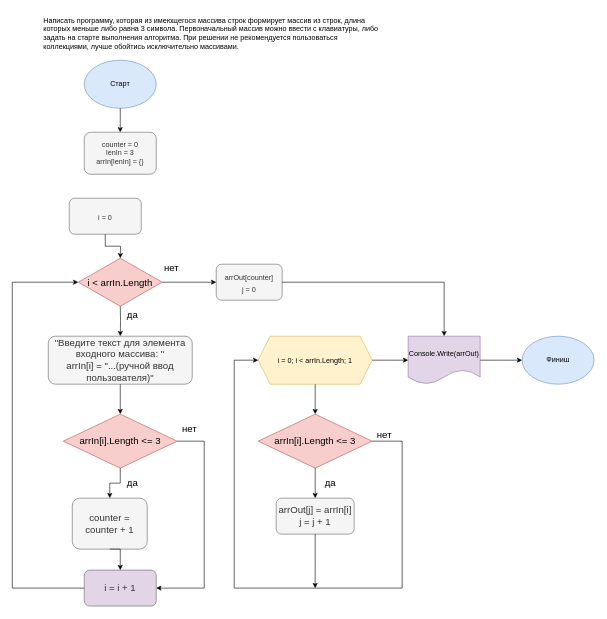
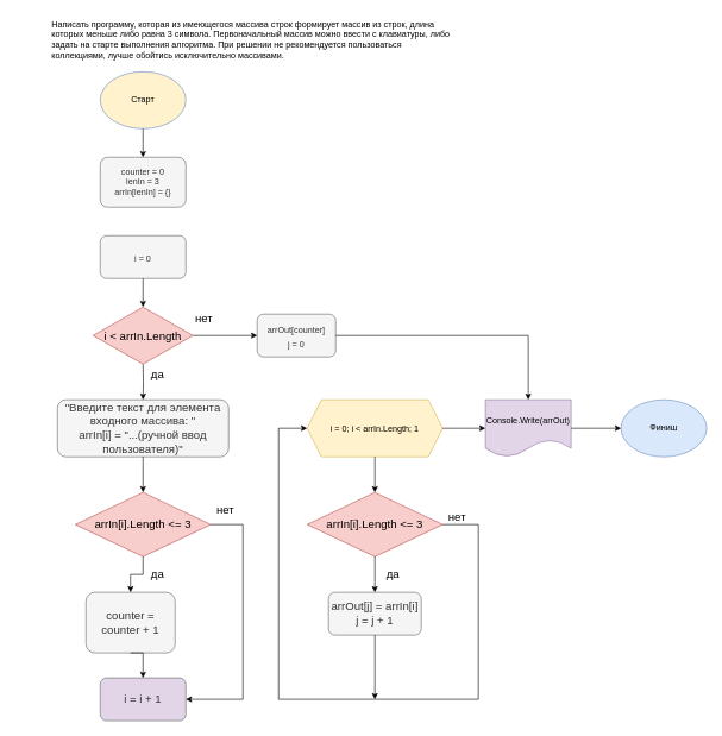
  <mxCell id="0" />
  <mxCell id="1" parent="0" />
  <mxCell id="2" value="Написать программу, которая из имеющегося массива строк формирует массив из строк, длина которых меньше либо равна 3 символа. Первоначальный массив можно ввести с клавиатуры, либо задать на старте выполнения алгоритма. При решении не рекомендуется пользоваться коллекциями, лучше обойтись исключительно массивами." style="text;whiteSpace=wrap;html=1;" vertex="1" parent="1"><mxGeometry x="70" y="20" width="570" height="100" as="geometry" /></mxCell>
- <mxCell id="3" value="Старт" style="ellipse;whiteSpace=wrap;html=1;fillColor=#dae8fc;strokeColor=#6c8ebf;" vertex="1" parent="1"><mxGeometry x="140" y="100" width="120" height="80" as="geometry" /></mxCell>
+ <mxCell id="3" value="Старт" style="ellipse;whiteSpace=wrap;html=1;fillColor=#fff2cc;strokeColor=#6c8ebf;" vertex="1" parent="1"><mxGeometry x="140" y="100" width="120" height="80" as="geometry" /></mxCell>
  <mxCell id="4" value="counter = 0&lt;br&gt;lenIn = 3&lt;br&gt;arrIn[lenIn] = {}" style="rounded=1;whiteSpace=wrap;html=1;fillColor=#f5f5f5;fontColor=#333333;strokeColor=#666666;" vertex="1" parent="1"><mxGeometry x="140" y="220" width="120" height="70" as="geometry" /></mxCell>
  <mxCell id="5" style="edgeStyle=orthogonalEdgeStyle;rounded=0;orthogonalLoop=1;jettySize=auto;html=1;exitX=0.5;exitY=1;exitDx=0;exitDy=0;" edge="1" parent="1" source="3"><mxGeometry relative="1" as="geometry"><mxPoint x="200" y="220" as="targetPoint" /><mxPoint x="210" y="340" as="sourcePoint" /></mxGeometry></mxCell>
  <mxCell id="6" style="edgeStyle=orthogonalEdgeStyle;rounded=0;orthogonalLoop=1;jettySize=auto;html=1;exitX=0.5;exitY=1;exitDx=0;exitDy=0;" edge="1" parent="1" target="13"><mxGeometry relative="1" as="geometry"><mxPoint x="200" y="570" as="targetPoint" /><mxPoint x="200" y="510" as="sourcePoint" /></mxGeometry></mxCell>
  <mxCell id="7" style="edgeStyle=orthogonalEdgeStyle;rounded=0;orthogonalLoop=1;jettySize=auto;html=1;exitX=1;exitY=0.5;exitDx=0;exitDy=0;" edge="1" parent="1"><mxGeometry relative="1" as="geometry"><mxPoint x="360" y="470" as="targetPoint" /><mxPoint x="270" y="470" as="sourcePoint" /></mxGeometry></mxCell>
  <mxCell id="8" value="нет" style="text;html=1;align=center;verticalAlign=middle;resizable=0;points=[];autosize=1;strokeColor=none;fillColor=none;fontSize=16;" vertex="1" parent="1"><mxGeometry x="260" y="430" width="50" height="30" as="geometry" /></mxCell>
  <mxCell id="9" value="да" style="text;html=1;align=center;verticalAlign=middle;resizable=0;points=[];autosize=1;strokeColor=none;fillColor=none;fontSize=16;" vertex="1" parent="1"><mxGeometry x="200" y="510" width="40" height="30" as="geometry" /></mxCell>
- <mxCell id="10" value="&lt;span style=&quot;font-size: 12px;&quot;&gt;i = 0&lt;/span&gt;" style="rounded=1;whiteSpace=wrap;html=1;fontSize=16;fillColor=#f5f5f5;fontColor=#333333;strokeColor=#666666;" vertex="1" parent="1"><mxGeometry x="115" y="330" width="120" height="60" as="geometry" /></mxCell>
+ <mxCell id="10" value="&lt;span style=&quot;font-size: 12px;&quot;&gt;i = 0&lt;/span&gt;" style="rounded=1;whiteSpace=wrap;html=1;fontSize=16;fillColor=#f5f5f5;fontColor=#333333;strokeColor=#666666;" vertex="1" parent="1"><mxGeometry x="140" y="330" width="120" height="60" as="geometry" /></mxCell>
  <mxCell id="11" style="edgeStyle=orthogonalEdgeStyle;rounded=0;orthogonalLoop=1;jettySize=auto;html=1;exitX=0.5;exitY=1;exitDx=0;exitDy=0;entryX=0.5;entryY=0;entryDx=0;entryDy=0;" edge="1" parent="1" source="10"><mxGeometry relative="1" as="geometry"><mxPoint x="200" y="430" as="targetPoint" /><mxPoint x="210" y="190" as="sourcePoint" /></mxGeometry></mxCell>
  <mxCell id="12" value="i &amp;lt; arrIn.Length" style="rhombus;whiteSpace=wrap;html=1;fontSize=16;fillColor=#f8cecc;strokeColor=#b85450;" vertex="1" parent="1"><mxGeometry x="130" y="430" width="140" height="80" as="geometry" /></mxCell>
  <mxCell id="13" value="&quot;Введите текст для элемента &lt;br&gt;входного массива: &quot;&lt;br&gt;arrIn[i] = &quot;...(ручной ввод пользователя)&quot;" style="rounded=1;whiteSpace=wrap;html=1;fontSize=16;fillColor=#f5f5f5;fontColor=#333333;strokeColor=#666666;" vertex="1" parent="1"><mxGeometry x="80" y="560" width="240" height="80" as="geometry" /></mxCell>
  <mxCell id="14" value="i = i + 1" style="rounded=1;whiteSpace=wrap;html=1;fontSize=16;fillColor=#e1d5e7;fontColor=#333333;strokeColor=#666666;" vertex="1" parent="1"><mxGeometry x="140" y="950" width="120" height="60" as="geometry" /></mxCell>
  <mxCell id="15" value="arrIn[i].Length &amp;lt;= 3" style="rhombus;whiteSpace=wrap;html=1;fontSize=16;fillColor=#f8cecc;strokeColor=#b85450;" vertex="1" parent="1"><mxGeometry x="105" y="690" width="190" height="90" as="geometry" /></mxCell>
  <mxCell id="16" style="edgeStyle=orthogonalEdgeStyle;rounded=0;orthogonalLoop=1;jettySize=auto;html=1;exitX=0.5;exitY=1;exitDx=0;exitDy=0;entryX=0.5;entryY=0;entryDx=0;entryDy=0;" edge="1" parent="1" source="13" target="15"><mxGeometry relative="1" as="geometry"><mxPoint x="210" y="570" as="targetPoint" /><mxPoint x="210" y="520" as="sourcePoint" /></mxGeometry></mxCell>
- <mxCell id="17" style="edgeStyle=orthogonalEdgeStyle;rounded=0;orthogonalLoop=1;jettySize=auto;html=1;exitX=0;exitY=0.5;exitDx=0;exitDy=0;entryX=0;entryY=0.5;entryDx=0;entryDy=0;" edge="1" parent="1" source="14" target="12"><mxGeometry relative="1" as="geometry"><mxPoint x="200" y="930" as="targetPoint" /><mxPoint x="210" y="790" as="sourcePoint" /><Array as="points"><mxPoint x="20" y="980" /><mxPoint x="20" y="470" /></Array></mxGeometry></mxCell>
  <mxCell id="18" value="нет" style="text;html=1;align=center;verticalAlign=middle;resizable=0;points=[];autosize=1;strokeColor=none;fillColor=none;fontSize=16;" vertex="1" parent="1"><mxGeometry x="290" y="700" width="50" height="30" as="geometry" /></mxCell>
  <mxCell id="19" value="counter = counter + 1" style="rounded=1;whiteSpace=wrap;html=1;fontSize=16;fillColor=#f5f5f5;fontColor=#333333;strokeColor=#666666;" vertex="1" parent="1"><mxGeometry x="120" y="830" width="125" height="85" as="geometry" /></mxCell>
  <mxCell id="20" style="edgeStyle=orthogonalEdgeStyle;rounded=0;orthogonalLoop=1;jettySize=auto;html=1;exitX=0.5;exitY=1;exitDx=0;exitDy=0;entryX=0.5;entryY=0;entryDx=0;entryDy=0;" edge="1" parent="1" source="15" target="19"><mxGeometry relative="1" as="geometry"><mxPoint x="210" y="700" as="targetPoint" /><mxPoint x="210" y="650" as="sourcePoint" /></mxGeometry></mxCell>
  <mxCell id="21" value="да" style="text;html=1;align=center;verticalAlign=middle;resizable=0;points=[];autosize=1;strokeColor=none;fillColor=none;fontSize=16;" vertex="1" parent="1"><mxGeometry x="200" y="790" width="40" height="30" as="geometry" /></mxCell>
  <mxCell id="22" style="edgeStyle=orthogonalEdgeStyle;rounded=0;orthogonalLoop=1;jettySize=auto;html=1;exitX=0.5;exitY=1;exitDx=0;exitDy=0;" edge="1" parent="1" source="19"><mxGeometry relative="1" as="geometry"><mxPoint x="200" y="950" as="targetPoint" /><mxPoint x="210" y="650" as="sourcePoint" /></mxGeometry></mxCell>
  <mxCell id="23" value="&lt;span style=&quot;font-size: 12px;&quot;&gt;arrOut[counter]&lt;br&gt;j = 0&lt;br&gt;&lt;/span&gt;" style="rounded=1;whiteSpace=wrap;html=1;fontSize=16;fillColor=#f5f5f5;fontColor=#333333;strokeColor=#666666;" vertex="1" parent="1"><mxGeometry x="360" y="440" width="110" height="60" as="geometry" /></mxCell>
  <mxCell id="24" style="edgeStyle=orthogonalEdgeStyle;rounded=0;orthogonalLoop=1;jettySize=auto;html=1;exitX=1;exitY=0.5;exitDx=0;exitDy=0;" edge="1" parent="1" source="23" target="35"><mxGeometry relative="1" as="geometry"><mxPoint x="530" y="560" as="targetPoint" /><mxPoint x="280" y="480" as="sourcePoint" /></mxGeometry></mxCell>
  <mxCell id="25" value="&lt;span style=&quot;font-size: 12px;&quot;&gt;i = 0; i &amp;lt; arrIn.Length; 1&lt;/span&gt;" style="shape=hexagon;perimeter=hexagonPerimeter2;whiteSpace=wrap;html=1;fixedSize=1;fontSize=16;fillColor=#fff2cc;strokeColor=#d6b656;" vertex="1" parent="1"><mxGeometry x="430" y="560" width="190" height="80" as="geometry" /></mxCell>
  <mxCell id="26" value="arrIn[i].Length &amp;lt;= 3" style="rhombus;whiteSpace=wrap;html=1;fontSize=16;fillColor=#f8cecc;strokeColor=#b85450;" vertex="1" parent="1"><mxGeometry x="430" y="690" width="190" height="90" as="geometry" /></mxCell>
  <mxCell id="27" style="edgeStyle=orthogonalEdgeStyle;rounded=0;orthogonalLoop=1;jettySize=auto;html=1;entryX=0.5;entryY=0;entryDx=0;entryDy=0;" edge="1" parent="1" source="25" target="26"><mxGeometry relative="1" as="geometry"><mxPoint x="505" y="615" as="targetPoint" /><mxPoint x="495" y="685" as="sourcePoint" /></mxGeometry></mxCell>
  <mxCell id="28" value="нет" style="text;html=1;align=center;verticalAlign=middle;resizable=0;points=[];autosize=1;strokeColor=none;fillColor=none;fontSize=16;" vertex="1" parent="1"><mxGeometry x="615" y="710" width="50" height="30" as="geometry" /></mxCell>
  <mxCell id="29" style="edgeStyle=orthogonalEdgeStyle;rounded=0;orthogonalLoop=1;jettySize=auto;html=1;exitX=0.5;exitY=1;exitDx=0;exitDy=0;" edge="1" parent="1" source="26" target="31"><mxGeometry relative="1" as="geometry"><mxPoint x="525" y="840" as="targetPoint" /><mxPoint x="535" y="660" as="sourcePoint" /></mxGeometry></mxCell>
  <mxCell id="30" value="да" style="text;html=1;align=center;verticalAlign=middle;resizable=0;points=[];autosize=1;strokeColor=none;fillColor=none;fontSize=16;" vertex="1" parent="1"><mxGeometry x="530" y="790" width="40" height="30" as="geometry" /></mxCell>
  <mxCell id="31" value="arrOut[j] = arrIn[i]&lt;br&gt;j = j + 1" style="rounded=1;whiteSpace=wrap;html=1;fontSize=16;fillColor=#f5f5f5;fontColor=#333333;strokeColor=#666666;" vertex="1" parent="1"><mxGeometry x="460" y="830" width="130" height="60" as="geometry" /></mxCell>
  <mxCell id="32" style="edgeStyle=orthogonalEdgeStyle;rounded=0;orthogonalLoop=1;jettySize=auto;html=1;exitX=1;exitY=0.5;exitDx=0;exitDy=0;" edge="1" parent="1" source="26" target="25"><mxGeometry relative="1" as="geometry"><mxPoint x="530" y="960" as="targetPoint" /><mxPoint x="315" y="755" as="sourcePoint" /><Array as="points"><mxPoint x="670" y="735" /><mxPoint x="670" y="980" /><mxPoint x="390" y="980" /><mxPoint x="390" y="600" /></Array></mxGeometry></mxCell>
  <mxCell id="33" style="edgeStyle=orthogonalEdgeStyle;rounded=0;orthogonalLoop=1;jettySize=auto;html=1;exitX=0.5;exitY=1;exitDx=0;exitDy=0;" edge="1" parent="1" source="31"><mxGeometry relative="1" as="geometry"><mxPoint x="525" y="980" as="targetPoint" /><mxPoint x="535" y="790" as="sourcePoint" /></mxGeometry></mxCell>
  <mxCell id="34" style="edgeStyle=orthogonalEdgeStyle;rounded=0;orthogonalLoop=1;jettySize=auto;html=1;exitX=1;exitY=0.5;exitDx=0;exitDy=0;" edge="1" parent="1" source="25"><mxGeometry relative="1" as="geometry"><mxPoint x="680" y="600" as="targetPoint" /><mxPoint x="280" y="480" as="sourcePoint" /></mxGeometry></mxCell>
  <mxCell id="35" value="&lt;span style=&quot;font-size: 12px;&quot;&gt;Console.Write(arrOut)&lt;/span&gt;" style="shape=document;whiteSpace=wrap;html=1;boundedLbl=1;fontSize=16;fillColor=#e1d5e7;strokeColor=#9673a6;" vertex="1" parent="1"><mxGeometry x="680" y="560" width="120" height="80" as="geometry" /></mxCell>
  <mxCell id="36" style="edgeStyle=orthogonalEdgeStyle;rounded=0;orthogonalLoop=1;jettySize=auto;html=1;exitX=1;exitY=0.5;exitDx=0;exitDy=0;" edge="1" parent="1" source="35"><mxGeometry relative="1" as="geometry"><mxPoint x="870" y="600" as="targetPoint" /><mxPoint x="630" y="610" as="sourcePoint" /></mxGeometry></mxCell>
  <mxCell id="37" value="Финиш" style="ellipse;whiteSpace=wrap;html=1;fillColor=#dae8fc;strokeColor=#6c8ebf;" vertex="1" parent="1"><mxGeometry x="870" y="560" width="120" height="80" as="geometry" /></mxCell>
  <mxCell id="38" style="edgeStyle=orthogonalEdgeStyle;rounded=0;orthogonalLoop=1;jettySize=auto;html=1;exitX=1;exitY=0.5;exitDx=0;exitDy=0;entryX=1;entryY=0.5;entryDx=0;entryDy=0;" edge="1" parent="1" source="15" target="14"><mxGeometry relative="1" as="geometry"><mxPoint x="535" y="1030" as="targetPoint" /><mxPoint x="535" y="900" as="sourcePoint" /><Array as="points"><mxPoint x="340" y="735" /><mxPoint x="340" y="980" /></Array></mxGeometry></mxCell>
